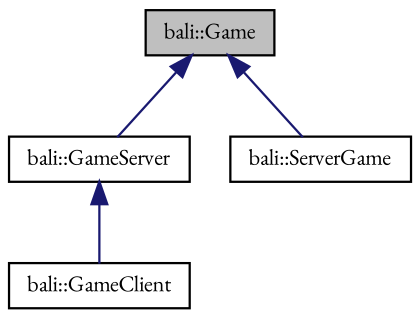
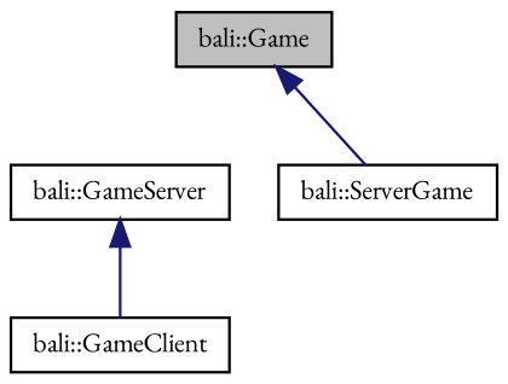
  digraph {
    fontname="EB Garamond"
    node [color=black fillcolor=white fontname="EB Garamond" fontsize=10 shape=record style=filled]
    edge [color=midnightblue dir=back fontname="EB Garamond" fontsize=10 labelfontname=Helvetica labelfontsize=10 style=solid]
    n1 [fillcolor=grey75 fontcolor=black height=0.2 label="bali::Game" width=0.4]
    n2 [height=0.2 label="bali::GameServer" width=0.4]
    n3 [height=0.2 label="bali::ServerGame" width=0.4]
    n4 [height=0.2 label="bali::GameClient" width=0.4]
-   n1 -> n2
    n1 -> n3
    n2 -> n4
  }
